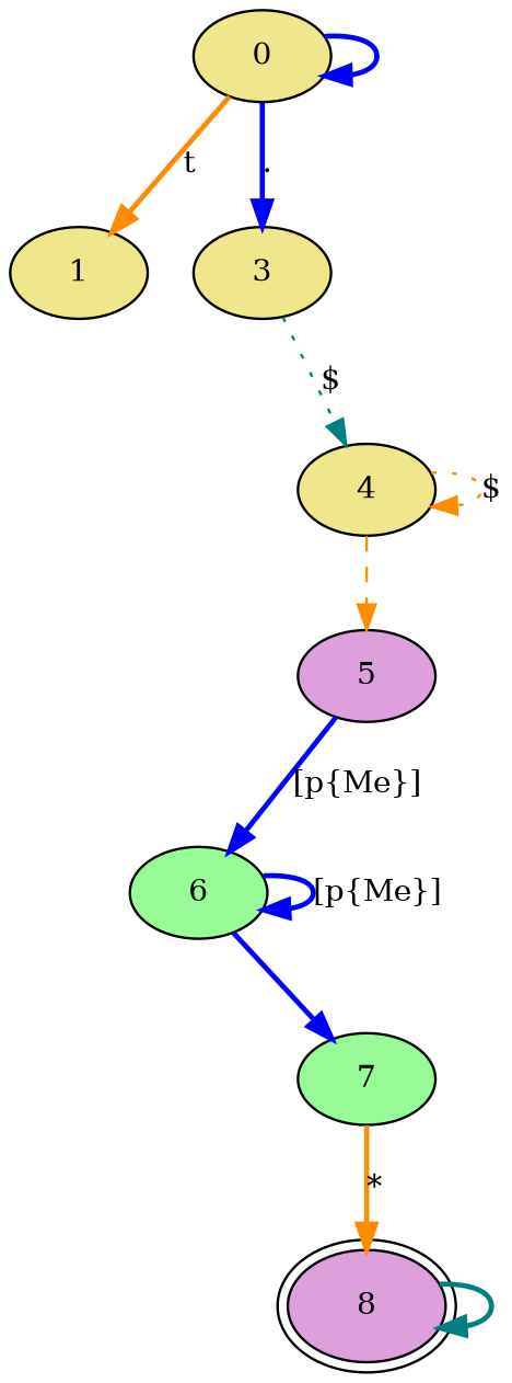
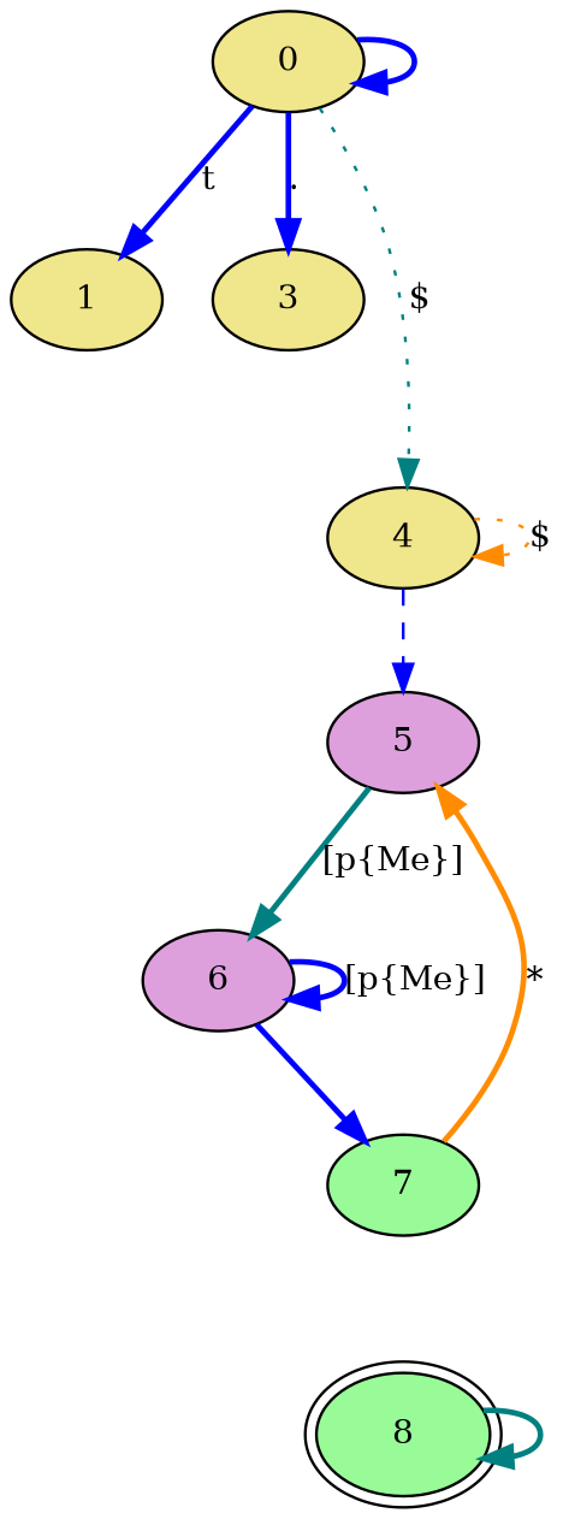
  digraph {
    rankdir=TB
    node [fillcolor=khaki fontsize=12 peripheries=1 shape=ellipse style=filled]
    edge [color=blue fontsize=12 style=bold]
    0
    1
    3
-   8 [fillcolor=plum peripheries=2]
+   8 [fillcolor=palegreen peripheries=2]
    4
    5 [fillcolor=plum]
-   6 [fillcolor=palegreen]
+   6 [fillcolor=plum]
    7 [fillcolor=palegreen]
    0 -> 0
-   0 -> 1 [color=darkorange label=t]
+   0 -> 1 [label=t]
    0 -> 3 [label="."]
-   3 -> 4 [color=teal label="$" style=dotted]
+   0 -> 4 [color=teal label="$" style=dotted]
    8 -> 8 [color=teal]
    4 -> 4 [color=darkorange label="$" style=dotted]
-   4 -> 5 [color=darkorange style=dashed]
-   5 -> 6 [label="[\p{Me}]"]
+   4 -> 5 [style=dashed]
+   5 -> 6 [color=teal label="[\p{Me}]"]
    6 -> 6 [label="[\p{Me}]"]
    6 -> 7
-   7 -> 8 [color=darkorange label="*"]
+   7 -> 5 [color=darkorange label="*"]
  }
